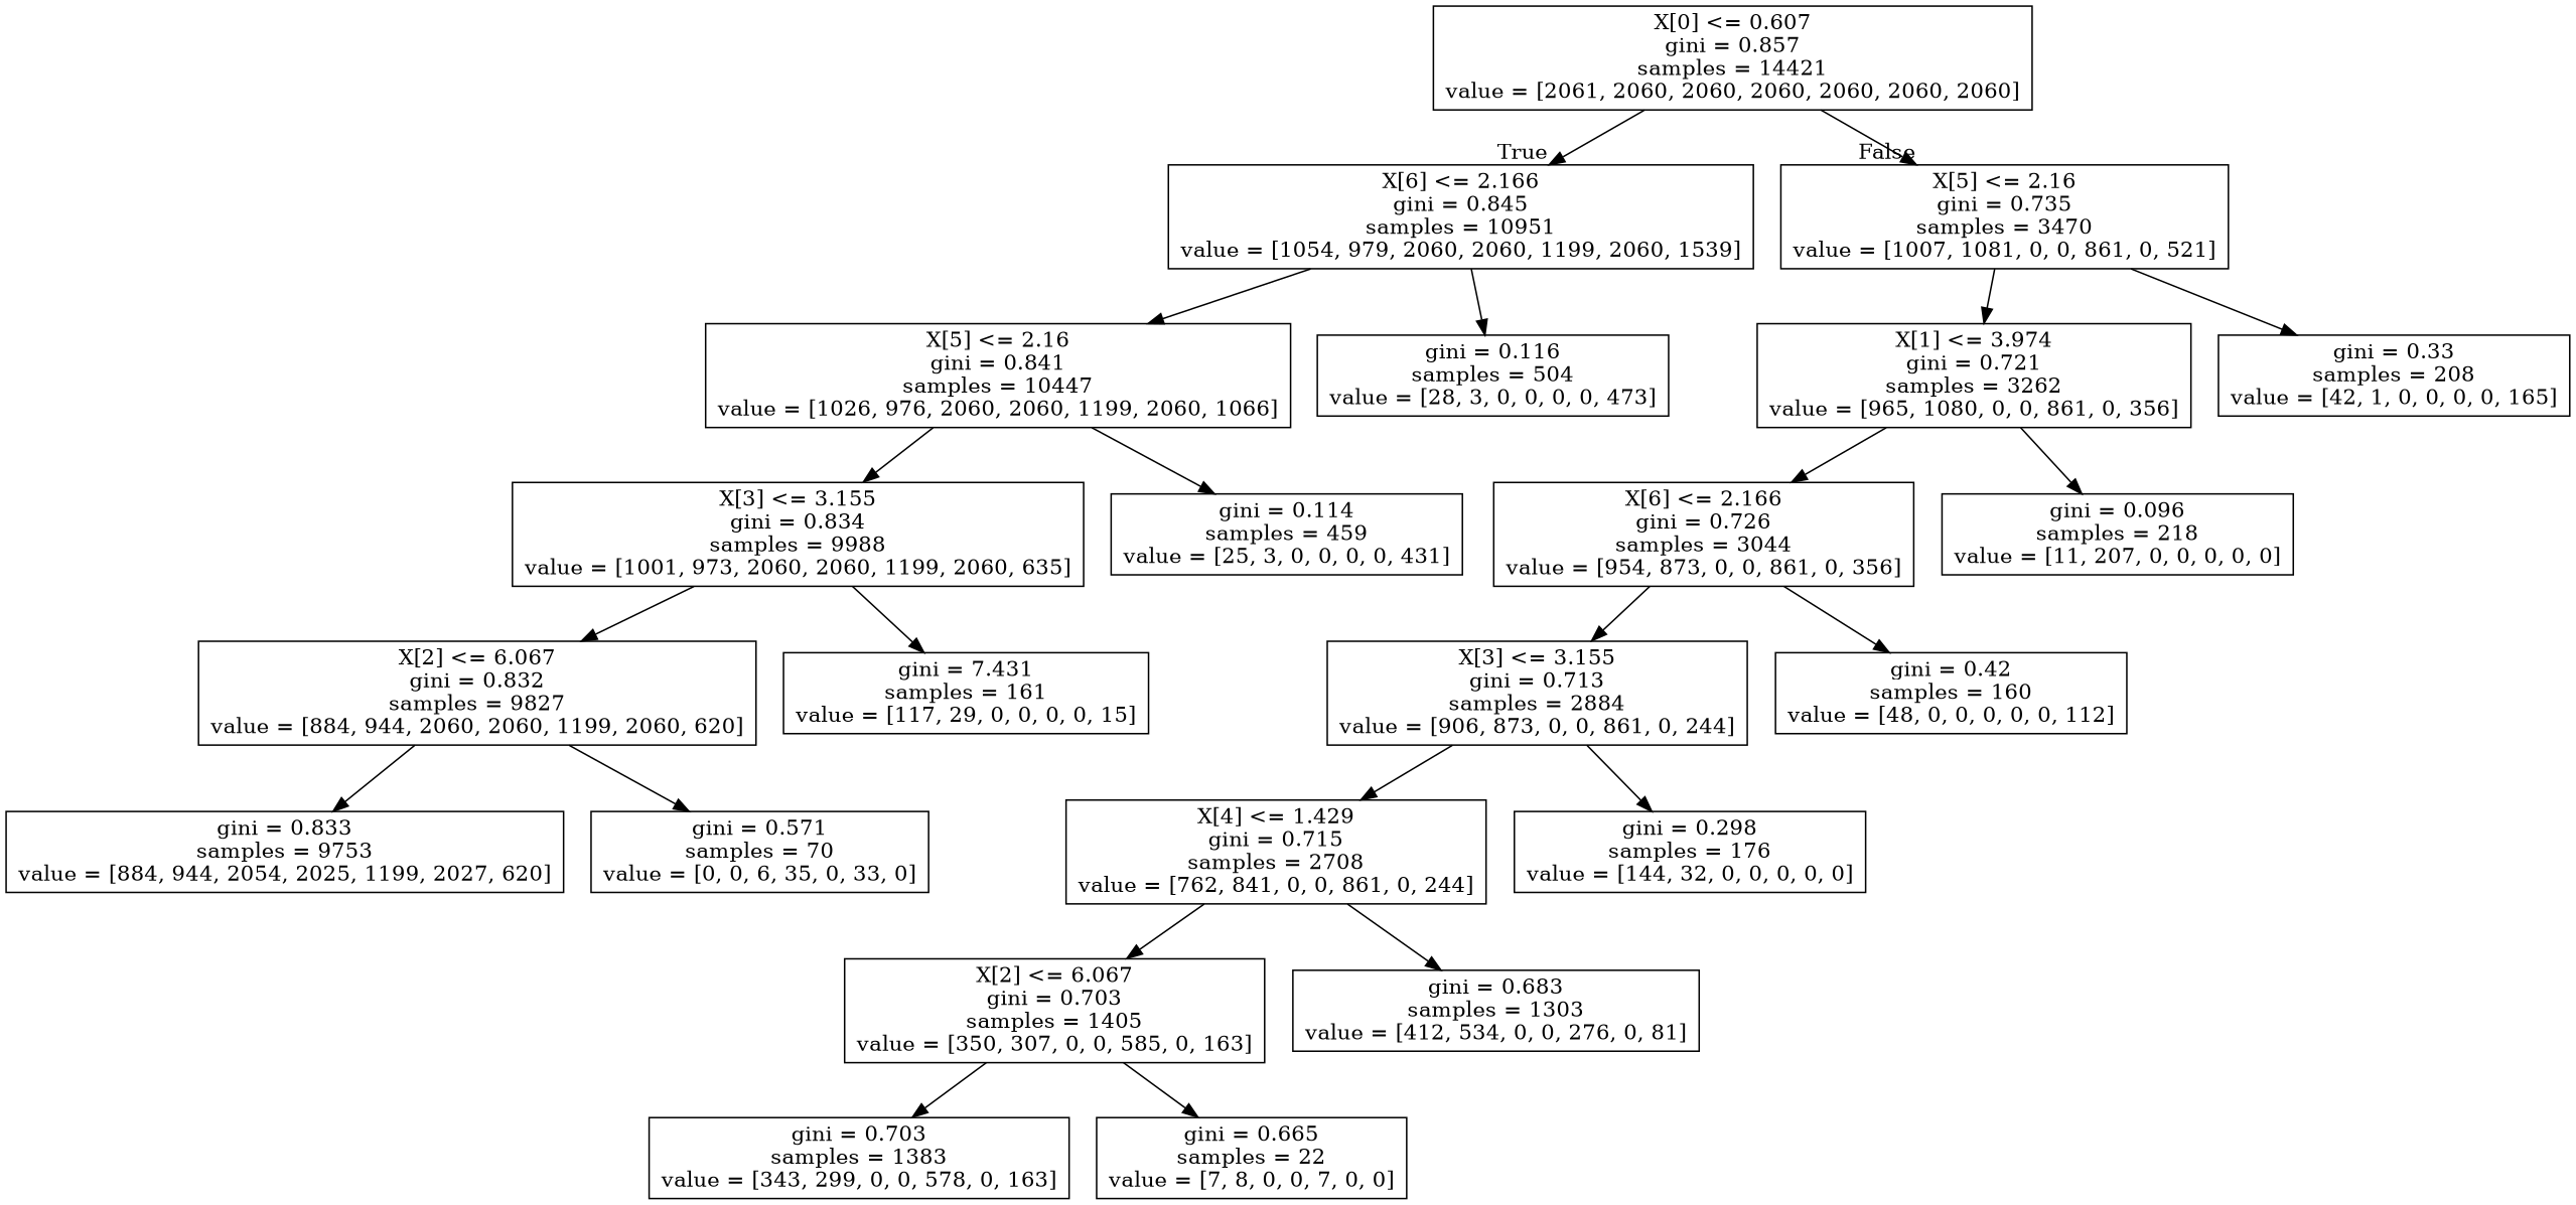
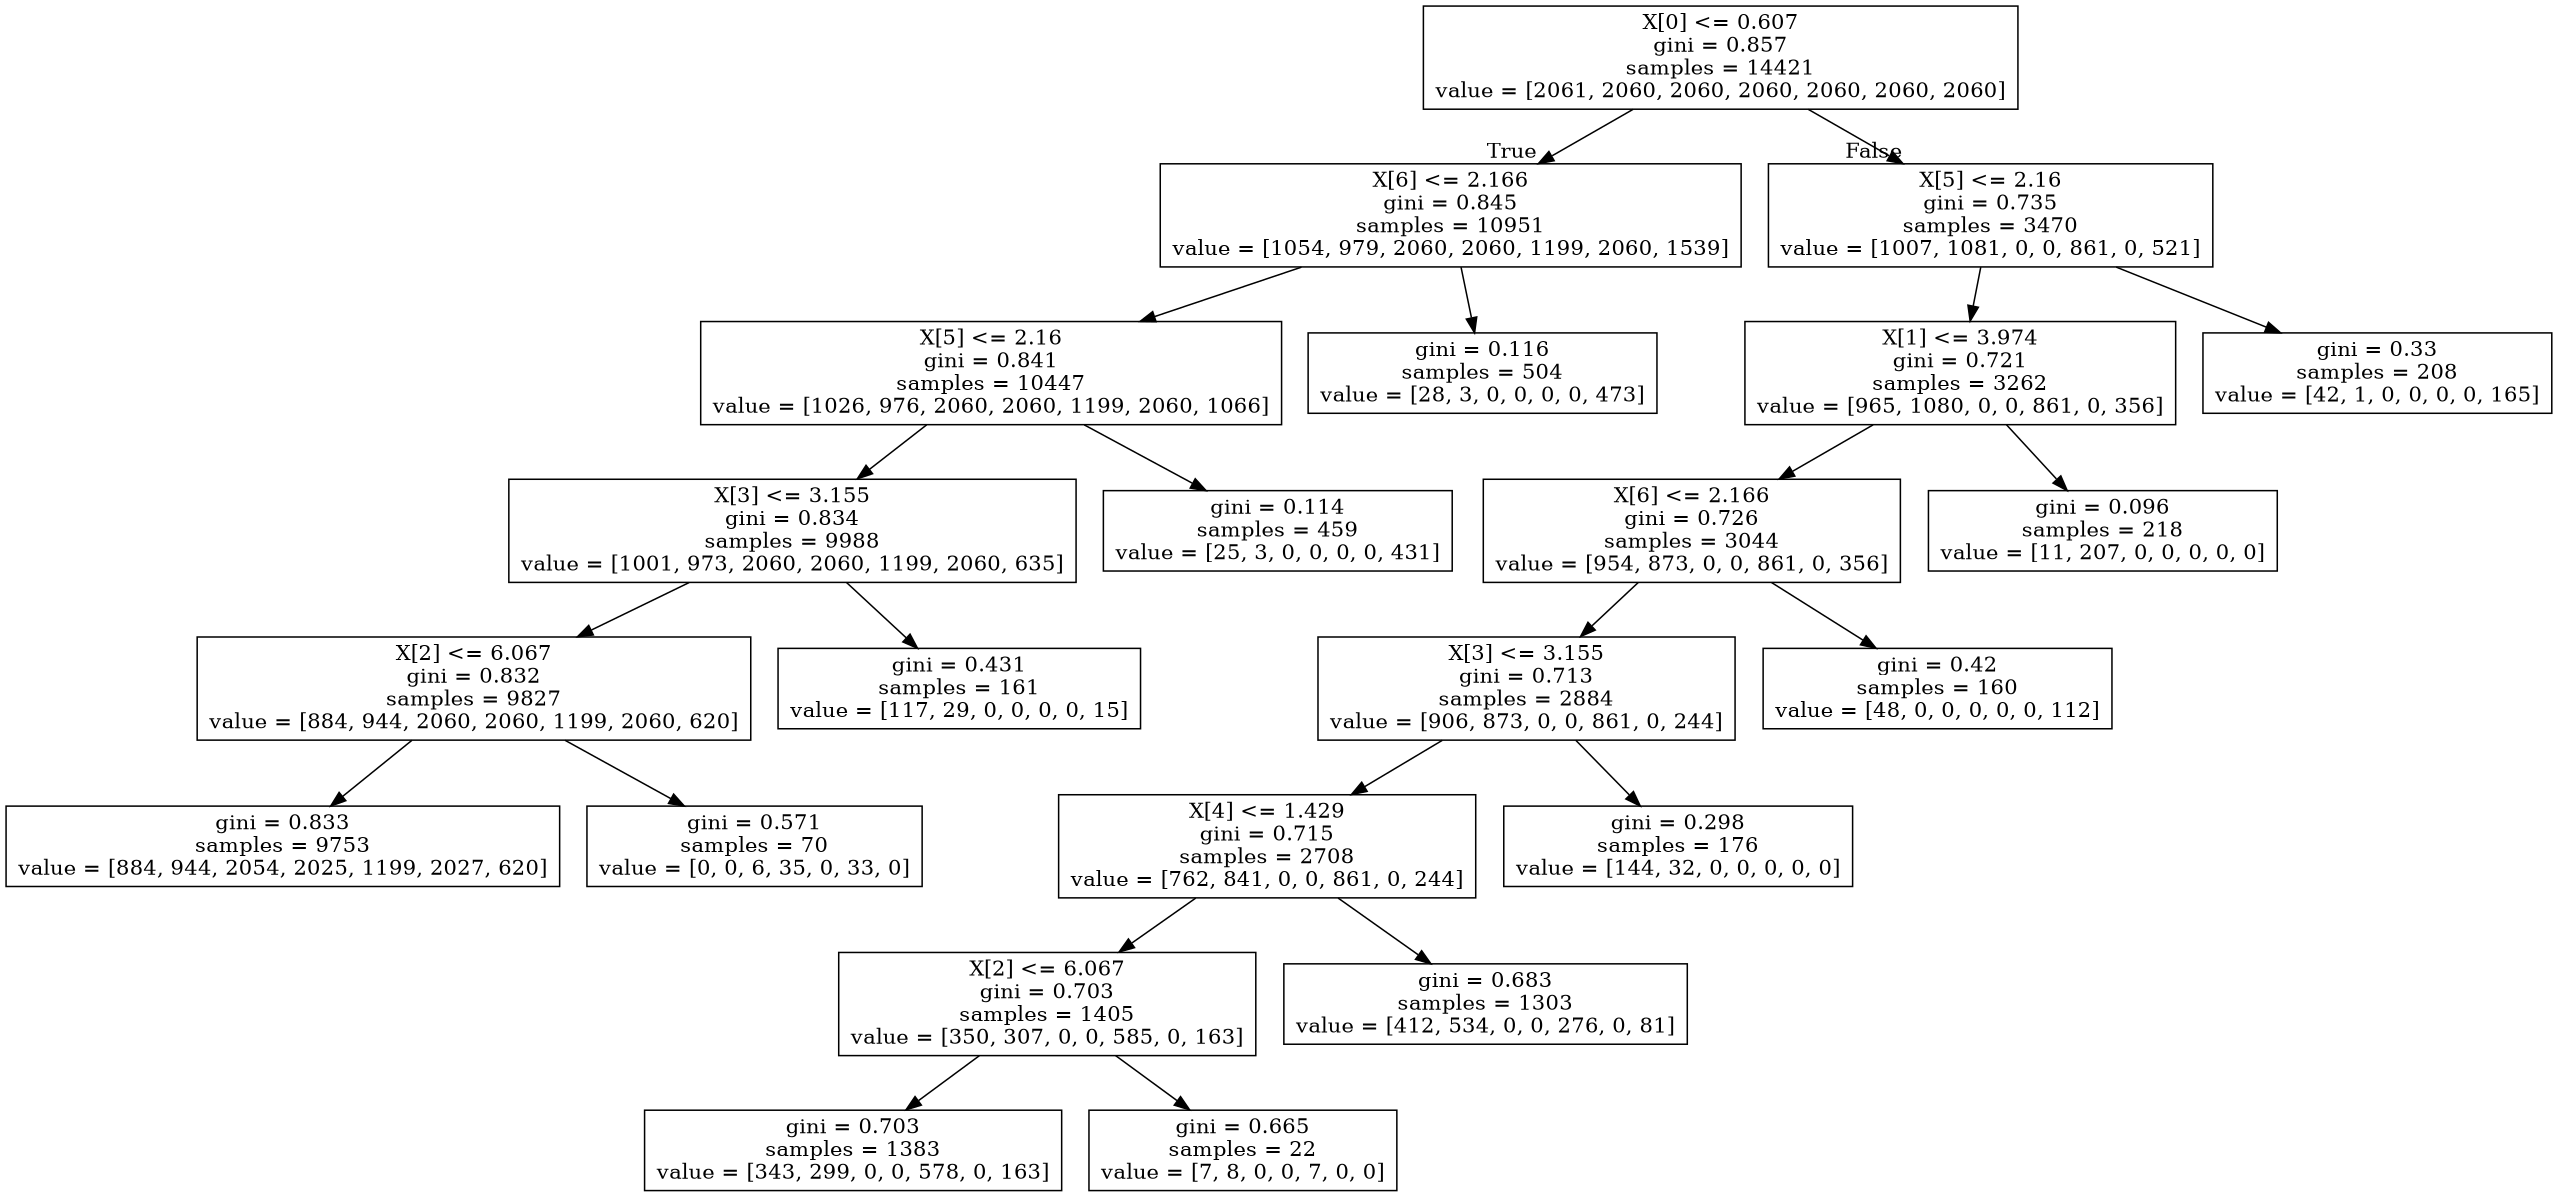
  digraph {
    node [shape=box]
    n1 [label="X[0] <= 0.607\ngini = 0.857\nsamples = 14421\nvalue = [2061, 2060, 2060, 2060, 2060, 2060, 2060]"]
    n2 [label="X[6] <= 2.166\ngini = 0.845\nsamples = 10951\nvalue = [1054, 979, 2060, 2060, 1199, 2060, 1539]"]
    n3 [label="X[5] <= 2.16\ngini = 0.735\nsamples = 3470\nvalue = [1007, 1081, 0, 0, 861, 0, 521]"]
    n4 [label="X[5] <= 2.16\ngini = 0.841\nsamples = 10447\nvalue = [1026, 976, 2060, 2060, 1199, 2060, 1066]"]
    n5 [label="gini = 0.116\nsamples = 504\nvalue = [28, 3, 0, 0, 0, 0, 473]"]
    n6 [label="X[1] <= 3.974\ngini = 0.721\nsamples = 3262\nvalue = [965, 1080, 0, 0, 861, 0, 356]"]
    n7 [label="gini = 0.33\nsamples = 208\nvalue = [42, 1, 0, 0, 0, 0, 165]"]
    n8 [label="X[3] <= 3.155\ngini = 0.834\nsamples = 9988\nvalue = [1001, 973, 2060, 2060, 1199, 2060, 635]"]
    n9 [label="gini = 0.114\nsamples = 459\nvalue = [25, 3, 0, 0, 0, 0, 431]"]
    n10 [label="X[2] <= 6.067\ngini = 0.832\nsamples = 9827\nvalue = [884, 944, 2060, 2060, 1199, 2060, 620]"]
-   n11 [label="gini = 7.431\nsamples = 161\nvalue = [117, 29, 0, 0, 0, 0, 15]"]
+   n11 [label="gini = 0.431\nsamples = 161\nvalue = [117, 29, 0, 0, 0, 0, 15]"]
    n12 [label="gini = 0.833\nsamples = 9753\nvalue = [884, 944, 2054, 2025, 1199, 2027, 620]"]
    n13 [label="gini = 0.571\nsamples = 70\nvalue = [0, 0, 6, 35, 0, 33, 0]"]
    n14 [label="X[6] <= 2.166\ngini = 0.726\nsamples = 3044\nvalue = [954, 873, 0, 0, 861, 0, 356]"]
    n15 [label="gini = 0.096\nsamples = 218\nvalue = [11, 207, 0, 0, 0, 0, 0]"]
    n16 [label="X[3] <= 3.155\ngini = 0.713\nsamples = 2884\nvalue = [906, 873, 0, 0, 861, 0, 244]"]
    n17 [label="gini = 0.42\nsamples = 160\nvalue = [48, 0, 0, 0, 0, 0, 112]"]
    n18 [label="X[4] <= 1.429\ngini = 0.715\nsamples = 2708\nvalue = [762, 841, 0, 0, 861, 0, 244]"]
    n19 [label="gini = 0.298\nsamples = 176\nvalue = [144, 32, 0, 0, 0, 0, 0]"]
    n20 [label="X[2] <= 6.067\ngini = 0.703\nsamples = 1405\nvalue = [350, 307, 0, 0, 585, 0, 163]"]
    n21 [label="gini = 0.683\nsamples = 1303\nvalue = [412, 534, 0, 0, 276, 0, 81]"]
    n22 [label="gini = 0.703\nsamples = 1383\nvalue = [343, 299, 0, 0, 578, 0, 163]"]
    n23 [label="gini = 0.665\nsamples = 22\nvalue = [7, 8, 0, 0, 7, 0, 0]"]
    n1 -> n2 [headlabel=True labelangle=45 labeldistance=2.5]
    n1 -> n3 [headlabel=False labelangle=-45 labeldistance=2.5]
    n2 -> n4
    n2 -> n5
    n3 -> n6
    n3 -> n7
    n4 -> n8
    n4 -> n9
    n6 -> n14
    n6 -> n15
    n8 -> n10
    n8 -> n11
    n10 -> n12
    n10 -> n13
    n14 -> n16
    n14 -> n17
    n16 -> n18
    n16 -> n19
    n18 -> n20
    n18 -> n21
    n20 -> n22
    n20 -> n23
  }
